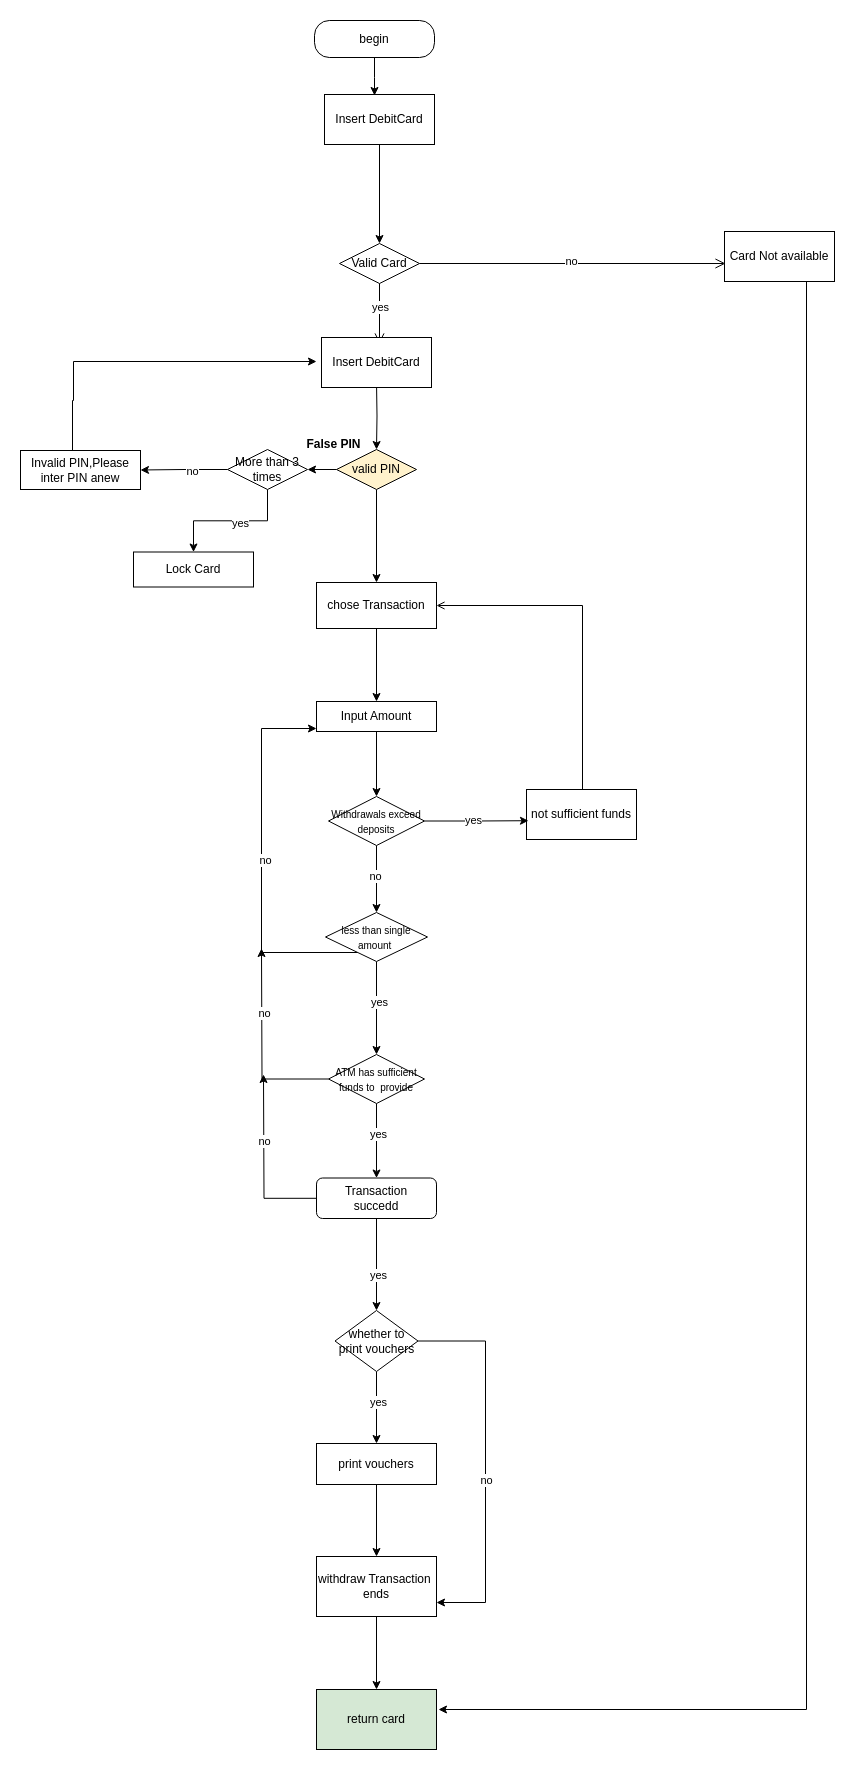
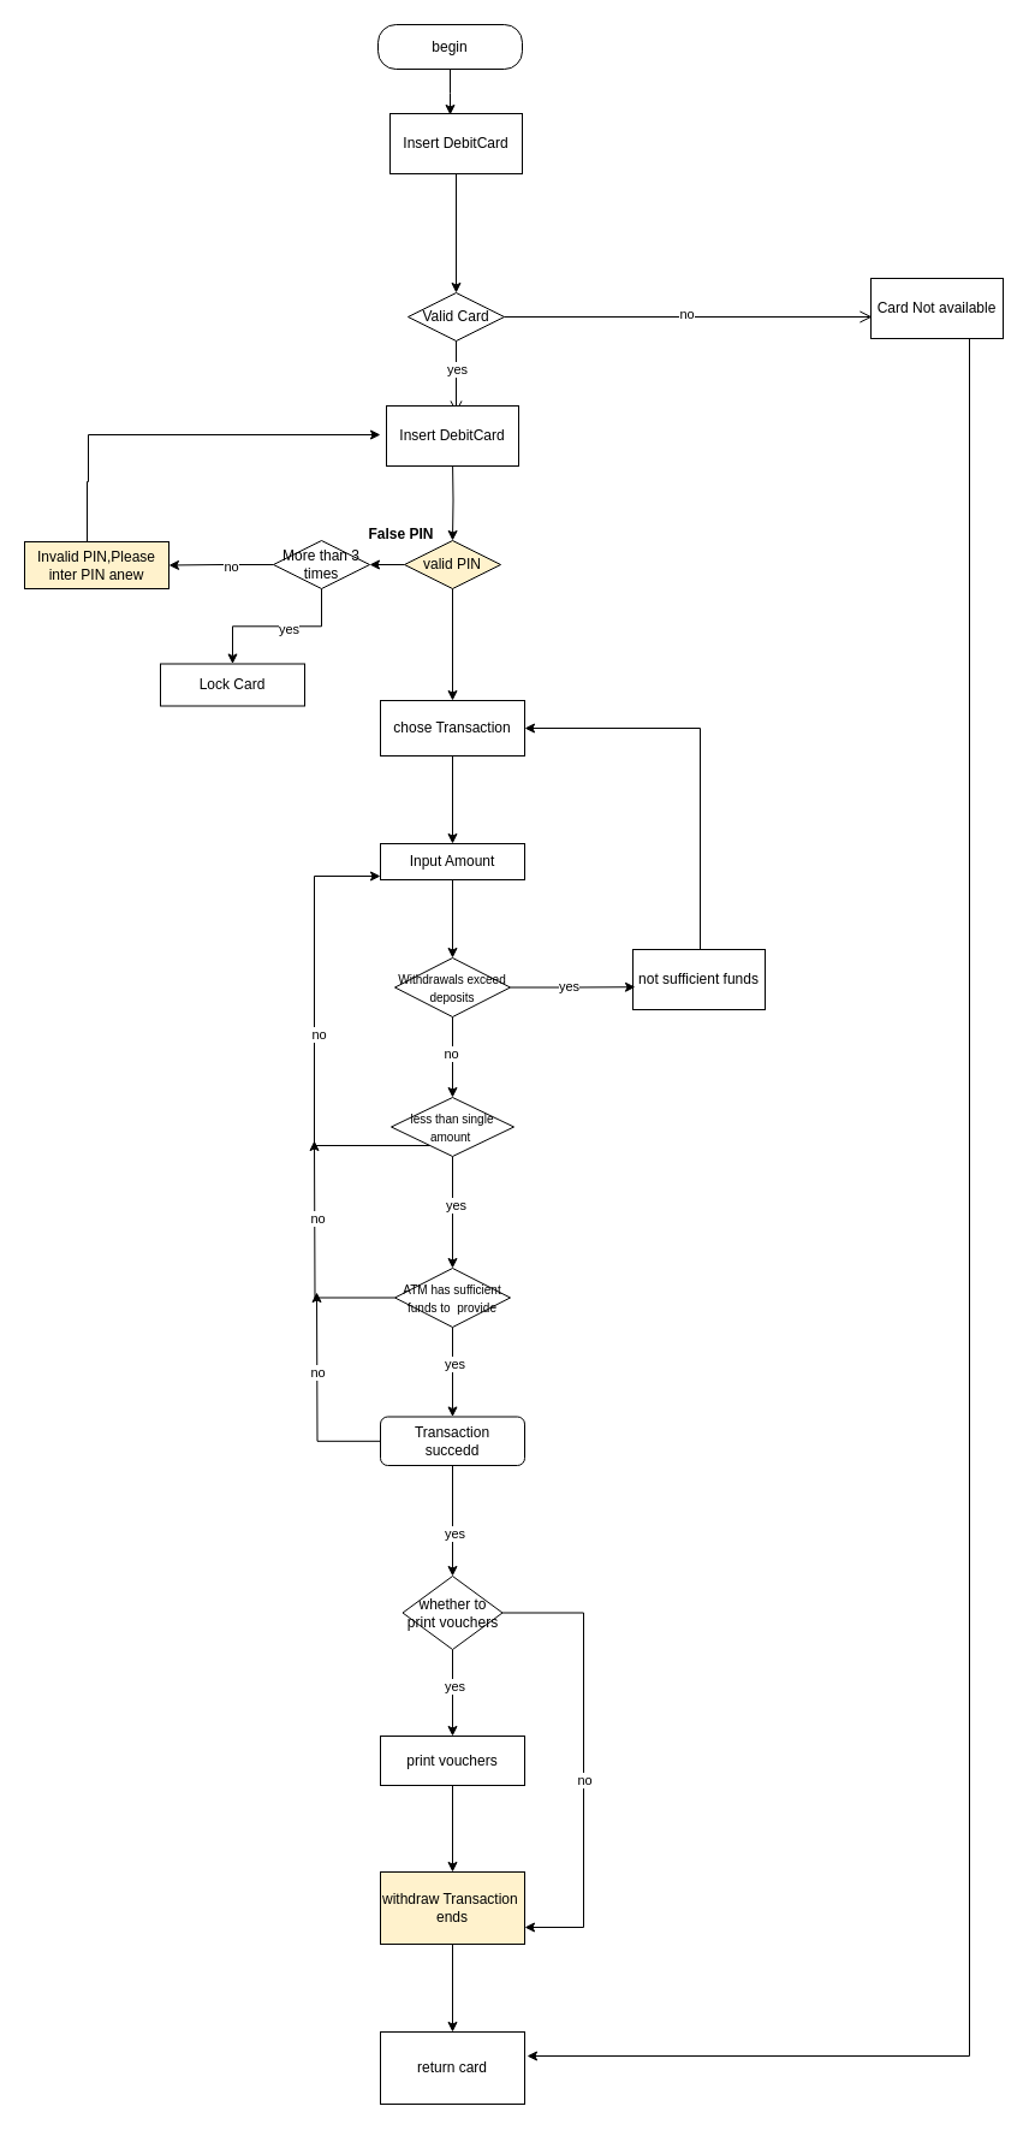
  <mxCell id="0" />
  <mxCell id="1" parent="0" />
  <mxCell id="2" style="edgeStyle=orthogonalEdgeStyle;rounded=0;orthogonalLoop=1;jettySize=auto;html=1;" edge="1" parent="1" source="3"><mxGeometry relative="1" as="geometry"><mxPoint x="374" y="95" as="targetPoint" /></mxGeometry></mxCell>
  <mxCell id="3" value="begin" style="rounded=1;whiteSpace=wrap;html=1;arcSize=40;" vertex="1" parent="1"><mxGeometry x="314" y="20" width="120" height="37" as="geometry" /></mxCell>
  <mxCell id="4" value="Valid Card" style="rhombus;whiteSpace=wrap;html=1;" vertex="1" parent="1"><mxGeometry x="339" y="243" width="80" height="40" as="geometry" /></mxCell>
  <mxCell id="5" value="" style="edgeStyle=orthogonalEdgeStyle;html=1;align=left;verticalAlign=bottom;endArrow=open;endSize=8;rounded=0;" edge="1" source="4" parent="1"><mxGeometry x="-1" relative="1" as="geometry"><mxPoint x="725" y="263" as="targetPoint" /></mxGeometry></mxCell>
  <mxCell id="6" value="no" style="edgeLabel;html=1;align=center;verticalAlign=middle;resizable=0;points=[];" vertex="1" connectable="0" parent="5"><mxGeometry x="-0.015" y="3" relative="1" as="geometry"><mxPoint as="offset" /></mxGeometry></mxCell>
  <mxCell id="7" value="" style="edgeStyle=orthogonalEdgeStyle;html=1;align=left;verticalAlign=top;endArrow=open;endSize=8;rounded=0;" edge="1" source="4" parent="1"><mxGeometry x="-1" relative="1" as="geometry"><mxPoint x="379" y="343" as="targetPoint" /></mxGeometry></mxCell>
  <mxCell id="8" value="yes&lt;br&gt;" style="edgeLabel;html=1;align=center;verticalAlign=middle;resizable=0;points=[];" vertex="1" connectable="0" parent="7"><mxGeometry x="-0.253" relative="1" as="geometry"><mxPoint as="offset" /></mxGeometry></mxCell>
  <mxCell id="9" style="edgeStyle=orthogonalEdgeStyle;rounded=0;orthogonalLoop=1;jettySize=auto;html=1;" edge="1" parent="1" target="12"><mxGeometry relative="1" as="geometry"><mxPoint x="376" y="381" as="sourcePoint" /></mxGeometry></mxCell>
  <mxCell id="10" style="edgeStyle=orthogonalEdgeStyle;rounded=0;orthogonalLoop=1;jettySize=auto;html=1;" edge="1" parent="1" source="12" target="17"><mxGeometry relative="1" as="geometry" /></mxCell>
  <mxCell id="11" value="" style="edgeStyle=orthogonalEdgeStyle;rounded=0;orthogonalLoop=1;jettySize=auto;html=1;" edge="1" parent="1" source="12" target="25"><mxGeometry relative="1" as="geometry" /></mxCell>
  <mxCell id="12" value="valid PIN" style="rhombus;whiteSpace=wrap;html=1;fillColor=#fff2cc;" vertex="1" parent="1"><mxGeometry x="336" y="449" width="80" height="40" as="geometry" /></mxCell>
  <mxCell id="13" value="" style="edgeStyle=orthogonalEdgeStyle;rounded=0;orthogonalLoop=1;jettySize=auto;html=1;" edge="1" parent="1" source="17" target="19"><mxGeometry relative="1" as="geometry" /></mxCell>
  <mxCell id="14" value="yes&lt;br&gt;" style="edgeLabel;html=1;align=center;verticalAlign=middle;resizable=0;points=[];" vertex="1" connectable="0" parent="13"><mxGeometry x="-0.138" y="2" relative="1" as="geometry"><mxPoint as="offset" /></mxGeometry></mxCell>
  <mxCell id="15" value="" style="edgeStyle=orthogonalEdgeStyle;rounded=0;orthogonalLoop=1;jettySize=auto;html=1;" edge="1" parent="1" source="17" target="23"><mxGeometry relative="1" as="geometry" /></mxCell>
  <mxCell id="16" value="no" style="edgeLabel;html=1;align=center;verticalAlign=middle;resizable=0;points=[];" vertex="1" connectable="0" parent="15"><mxGeometry x="-0.183" y="1" relative="1" as="geometry"><mxPoint as="offset" /></mxGeometry></mxCell>
  <mxCell id="17" value="More than 3 times" style="rhombus;whiteSpace=wrap;html=1;" vertex="1" parent="1"><mxGeometry x="227" y="449" width="80" height="40" as="geometry" /></mxCell>
  <mxCell id="18" value="False PIN" style="text;align=center;fontStyle=1;verticalAlign=middle;spacingLeft=3;spacingRight=3;rotatable=0;points=[[0,0.5],[1,0.5]];portConstraint=eastwest;html=1;" vertex="1" parent="1"><mxGeometry x="293" y="431" width="80" height="26" as="geometry" /></mxCell>
  <mxCell id="19" value="Lock Card" style="whiteSpace=wrap;html=1;" vertex="1" parent="1"><mxGeometry x="133" y="551.5" width="120" height="35" as="geometry" /></mxCell>
  <mxCell id="20" style="edgeStyle=orthogonalEdgeStyle;rounded=0;orthogonalLoop=1;jettySize=auto;html=1;entryX=0.5;entryY=0;entryDx=0;entryDy=0;" edge="1" parent="1" source="21" target="4"><mxGeometry relative="1" as="geometry" /></mxCell>
  <mxCell id="21" value="Insert DebitCard" style="html=1;whiteSpace=wrap;" vertex="1" parent="1"><mxGeometry x="324" y="94" width="110" height="50" as="geometry" /></mxCell>
  <mxCell id="22" style="edgeStyle=orthogonalEdgeStyle;rounded=0;orthogonalLoop=1;jettySize=auto;html=1;entryX=0;entryY=0.5;entryDx=0;entryDy=0;" edge="1" parent="1" source="23"><mxGeometry relative="1" as="geometry"><mxPoint x="316" y="361" as="targetPoint" /><Array as="points"><mxPoint x="72" y="400" /><mxPoint x="73" y="400" /><mxPoint x="73" y="361" /></Array></mxGeometry></mxCell>
- <mxCell id="23" value="Invalid PIN,Please inter PIN anew" style="whiteSpace=wrap;html=1;" vertex="1" parent="1"><mxGeometry x="20" y="450" width="120" height="39" as="geometry" /></mxCell>
+ <mxCell id="23" value="Invalid PIN,Please inter PIN anew" style="whiteSpace=wrap;html=1;fillColor=#fff2cc;" vertex="1" parent="1"><mxGeometry x="20" y="450" width="120" height="39" as="geometry" /></mxCell>
  <mxCell id="24" value="" style="edgeStyle=orthogonalEdgeStyle;rounded=0;orthogonalLoop=1;jettySize=auto;html=1;" edge="1" parent="1" source="25" target="27"><mxGeometry relative="1" as="geometry" /></mxCell>
  <mxCell id="25" value="chose Transaction" style="whiteSpace=wrap;html=1;" vertex="1" parent="1"><mxGeometry x="316" y="582" width="120" height="46" as="geometry" /></mxCell>
  <mxCell id="26" style="edgeStyle=orthogonalEdgeStyle;rounded=0;orthogonalLoop=1;jettySize=auto;html=1;" edge="1" parent="1" source="27" target="33"><mxGeometry relative="1" as="geometry" /></mxCell>
  <mxCell id="27" value="Input Amount" style="whiteSpace=wrap;html=1;" vertex="1" parent="1"><mxGeometry x="316" y="701" width="120" height="30" as="geometry" /></mxCell>
  <mxCell id="28" value="Insert DebitCard" style="html=1;whiteSpace=wrap;" vertex="1" parent="1"><mxGeometry x="321" y="337" width="110" height="50" as="geometry" /></mxCell>
  <mxCell id="29" style="edgeStyle=orthogonalEdgeStyle;rounded=0;orthogonalLoop=1;jettySize=auto;html=1;" edge="1" parent="1" source="30"><mxGeometry relative="1" as="geometry"><mxPoint x="438" y="1709" as="targetPoint" /><Array as="points"><mxPoint x="806" y="1709" /></Array></mxGeometry></mxCell>
  <mxCell id="30" value="Card Not available" style="html=1;whiteSpace=wrap;" vertex="1" parent="1"><mxGeometry x="724" y="231" width="110" height="50" as="geometry" /></mxCell>
  <mxCell id="31" value="" style="edgeStyle=orthogonalEdgeStyle;rounded=0;orthogonalLoop=1;jettySize=auto;html=1;" edge="1" parent="1" source="33" target="42"><mxGeometry relative="1" as="geometry" /></mxCell>
  <mxCell id="32" value="no" style="edgeLabel;html=1;align=center;verticalAlign=middle;resizable=0;points=[];" vertex="1" connectable="0" parent="31"><mxGeometry x="-0.098" y="-2" relative="1" as="geometry"><mxPoint as="offset" /></mxGeometry></mxCell>
  <mxCell id="33" value="&lt;font style=&quot;font-size: 10px;&quot;&gt;Withdrawals exceed deposits&lt;/font&gt;" style="rhombus;whiteSpace=wrap;html=1;align=center;" vertex="1" parent="1"><mxGeometry x="328" y="796" width="96" height="49" as="geometry" /></mxCell>
- <mxCell id="34" style="edgeStyle=orthogonalEdgeStyle;rounded=0;orthogonalLoop=1;jettySize=auto;html=1;entryX=1;entryY=0.5;entryDx=0;entryDy=0;endArrow=open;" edge="1" parent="1" source="35" target="25"><mxGeometry relative="1" as="geometry"><mxPoint x="581" y="570" as="targetPoint" /><Array as="points"><mxPoint x="582" y="605" /></Array></mxGeometry></mxCell>
+ <mxCell id="34" style="edgeStyle=orthogonalEdgeStyle;rounded=0;orthogonalLoop=1;jettySize=auto;html=1;entryX=1;entryY=0.5;entryDx=0;entryDy=0;" edge="1" parent="1" source="35" target="25"><mxGeometry relative="1" as="geometry"><mxPoint x="581" y="570" as="targetPoint" /><Array as="points"><mxPoint x="582" y="605" /></Array></mxGeometry></mxCell>
  <mxCell id="35" value="not sufficient funds" style="html=1;whiteSpace=wrap;" vertex="1" parent="1"><mxGeometry x="526" y="789" width="110" height="50" as="geometry" /></mxCell>
  <mxCell id="36" style="edgeStyle=orthogonalEdgeStyle;rounded=0;orthogonalLoop=1;jettySize=auto;html=1;entryX=0.018;entryY=0.624;entryDx=0;entryDy=0;entryPerimeter=0;" edge="1" parent="1" source="33" target="35"><mxGeometry relative="1" as="geometry" /></mxCell>
  <mxCell id="37" value="yes&lt;br&gt;" style="edgeLabel;html=1;align=center;verticalAlign=middle;resizable=0;points=[];" vertex="1" connectable="0" parent="36"><mxGeometry x="-0.063" y="1" relative="1" as="geometry"><mxPoint x="-1" as="offset" /></mxGeometry></mxCell>
  <mxCell id="38" value="" style="edgeStyle=orthogonalEdgeStyle;rounded=0;orthogonalLoop=1;jettySize=auto;html=1;" edge="1" parent="1" source="42" target="47"><mxGeometry relative="1" as="geometry" /></mxCell>
  <mxCell id="39" value="yes" style="edgeLabel;html=1;align=center;verticalAlign=middle;resizable=0;points=[];" vertex="1" connectable="0" parent="38"><mxGeometry x="-0.144" y="2" relative="1" as="geometry"><mxPoint as="offset" /></mxGeometry></mxCell>
  <mxCell id="40" style="edgeStyle=orthogonalEdgeStyle;rounded=0;orthogonalLoop=1;jettySize=auto;html=1;" edge="1" parent="1" source="42" target="27"><mxGeometry relative="1" as="geometry"><mxPoint x="261" y="728" as="targetPoint" /><Array as="points"><mxPoint x="261" y="952" /><mxPoint x="261" y="728" /></Array></mxGeometry></mxCell>
  <mxCell id="41" value="no" style="edgeLabel;html=1;align=center;verticalAlign=middle;resizable=0;points=[];" vertex="1" connectable="0" parent="40"><mxGeometry x="0.007" y="-3" relative="1" as="geometry"><mxPoint as="offset" /></mxGeometry></mxCell>
  <mxCell id="42" value="&lt;span style=&quot;font-size: 10px;&quot;&gt;less than single amount&amp;nbsp;&lt;/span&gt;" style="rhombus;whiteSpace=wrap;html=1;align=center;" vertex="1" parent="1"><mxGeometry x="325" y="912" width="102" height="49" as="geometry" /></mxCell>
  <mxCell id="43" value="" style="edgeStyle=orthogonalEdgeStyle;rounded=0;orthogonalLoop=1;jettySize=auto;html=1;" edge="1" parent="1" source="47" target="52"><mxGeometry relative="1" as="geometry" /></mxCell>
  <mxCell id="44" value="yes" style="edgeLabel;html=1;align=center;verticalAlign=middle;resizable=0;points=[];" vertex="1" connectable="0" parent="43"><mxGeometry x="-0.203" y="1" relative="1" as="geometry"><mxPoint as="offset" /></mxGeometry></mxCell>
  <mxCell id="45" style="edgeStyle=orthogonalEdgeStyle;rounded=0;orthogonalLoop=1;jettySize=auto;html=1;" edge="1" parent="1" source="47"><mxGeometry relative="1" as="geometry"><mxPoint x="261" y="948" as="targetPoint" /></mxGeometry></mxCell>
  <mxCell id="46" value="no" style="edgeLabel;html=1;align=center;verticalAlign=middle;resizable=0;points=[];" vertex="1" connectable="0" parent="45"><mxGeometry x="0.337" y="-2" relative="1" as="geometry"><mxPoint as="offset" /></mxGeometry></mxCell>
  <mxCell id="47" value="&lt;span style=&quot;font-size: 10px;&quot;&gt;ATM has sufficient&lt;br&gt;funds to&amp;nbsp; provide&lt;br&gt;&lt;/span&gt;" style="rhombus;whiteSpace=wrap;html=1;align=center;" vertex="1" parent="1"><mxGeometry x="328" y="1054" width="96" height="49" as="geometry" /></mxCell>
  <mxCell id="48" style="edgeStyle=orthogonalEdgeStyle;rounded=0;orthogonalLoop=1;jettySize=auto;html=1;entryX=0.5;entryY=0;entryDx=0;entryDy=0;" edge="1" parent="1" source="52" target="57"><mxGeometry relative="1" as="geometry" /></mxCell>
  <mxCell id="49" value="yes" style="edgeLabel;html=1;align=center;verticalAlign=middle;resizable=0;points=[];" vertex="1" connectable="0" parent="48"><mxGeometry x="0.212" y="1" relative="1" as="geometry"><mxPoint as="offset" /></mxGeometry></mxCell>
  <mxCell id="50" style="edgeStyle=orthogonalEdgeStyle;rounded=0;orthogonalLoop=1;jettySize=auto;html=1;" edge="1" parent="1" source="52"><mxGeometry relative="1" as="geometry"><mxPoint x="263" y="1074" as="targetPoint" /></mxGeometry></mxCell>
  <mxCell id="51" value="no" style="edgeLabel;html=1;align=center;verticalAlign=middle;resizable=0;points=[];" vertex="1" connectable="0" parent="50"><mxGeometry x="0.253" relative="1" as="geometry"><mxPoint as="offset" /></mxGeometry></mxCell>
  <mxCell id="52" value="Transaction&lt;br&gt;succedd" style="whiteSpace=wrap;html=1;rounded=1;" vertex="1" parent="1"><mxGeometry x="316" y="1177.5" width="120" height="40.5" as="geometry" /></mxCell>
  <mxCell id="53" value="" style="edgeStyle=orthogonalEdgeStyle;rounded=0;orthogonalLoop=1;jettySize=auto;html=1;" edge="1" parent="1" source="57" target="59"><mxGeometry relative="1" as="geometry" /></mxCell>
  <mxCell id="54" value="yes" style="edgeLabel;html=1;align=center;verticalAlign=middle;resizable=0;points=[];" vertex="1" connectable="0" parent="53"><mxGeometry x="-0.168" y="1" relative="1" as="geometry"><mxPoint as="offset" /></mxGeometry></mxCell>
  <mxCell id="55" style="edgeStyle=orthogonalEdgeStyle;rounded=0;orthogonalLoop=1;jettySize=auto;html=1;" edge="1" parent="1" source="57" target="61"><mxGeometry relative="1" as="geometry"><mxPoint x="514" y="1602" as="targetPoint" /><Array as="points"><mxPoint x="485" y="1341" /><mxPoint x="485" y="1602" /></Array></mxGeometry></mxCell>
  <mxCell id="56" value="no" style="edgeLabel;html=1;align=center;verticalAlign=middle;resizable=0;points=[];" vertex="1" connectable="0" parent="55"><mxGeometry x="0.092" relative="1" as="geometry"><mxPoint as="offset" /></mxGeometry></mxCell>
  <mxCell id="57" value="whether to print vouchers" style="rhombus;whiteSpace=wrap;html=1;" vertex="1" parent="1"><mxGeometry x="334.5" y="1310" width="83" height="61" as="geometry" /></mxCell>
  <mxCell id="58" value="" style="edgeStyle=orthogonalEdgeStyle;rounded=0;orthogonalLoop=1;jettySize=auto;html=1;" edge="1" parent="1" source="59" target="61"><mxGeometry relative="1" as="geometry" /></mxCell>
  <mxCell id="59" value="print vouchers" style="whiteSpace=wrap;html=1;" vertex="1" parent="1"><mxGeometry x="316" y="1443" width="120" height="41" as="geometry" /></mxCell>
  <mxCell id="60" value="" style="edgeStyle=orthogonalEdgeStyle;rounded=0;orthogonalLoop=1;jettySize=auto;html=1;" edge="1" parent="1" source="61" target="62"><mxGeometry relative="1" as="geometry" /></mxCell>
- <mxCell id="61" value="withdraw Transaction&amp;nbsp;&lt;br&gt;ends" style="whiteSpace=wrap;html=1;" vertex="1" parent="1"><mxGeometry x="316" y="1556" width="120" height="60" as="geometry" /></mxCell>
- <mxCell id="62" value="return card" style="whiteSpace=wrap;html=1;fontColor=#000000;fillColor=#d5e8d4;" vertex="1" parent="1"><mxGeometry x="316" y="1689" width="120" height="60" as="geometry" /></mxCell>
+ <mxCell id="61" value="withdraw Transaction&amp;nbsp;&lt;br&gt;ends" style="whiteSpace=wrap;html=1;fillColor=#fff2cc;" vertex="1" parent="1"><mxGeometry x="316" y="1556" width="120" height="60" as="geometry" /></mxCell>
+ <mxCell id="62" value="return card" style="whiteSpace=wrap;html=1;fontColor=#000000;" vertex="1" parent="1"><mxGeometry x="316" y="1689" width="120" height="60" as="geometry" /></mxCell>
